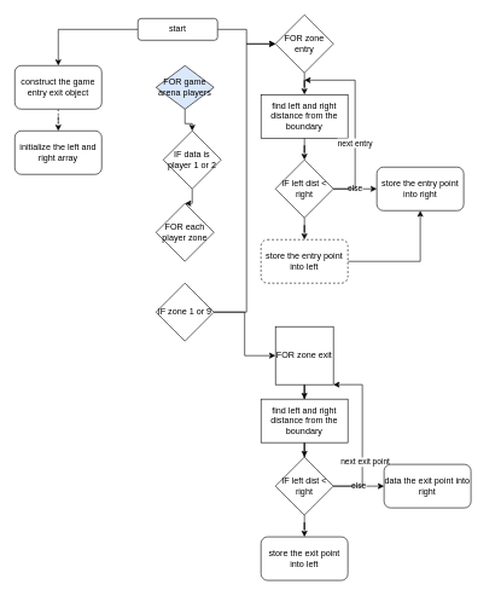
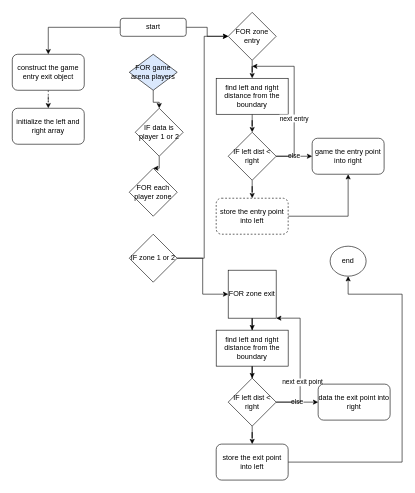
  <mxCell id="0" />
  <mxCell id="1" parent="0" />
  <mxCell id="2" value="" style="edgeStyle=orthogonalEdgeStyle;rounded=0;orthogonalLoop=1;jettySize=auto;html=1;" edge="1" parent="1" source="4" target="6"><mxGeometry relative="1" as="geometry" /></mxCell>
  <mxCell id="3" value="" style="edgeStyle=orthogonalEdgeStyle;rounded=0;orthogonalLoop=1;jettySize=auto;html=1;" edge="1" parent="1" source="4" target="17"><mxGeometry relative="1" as="geometry" /></mxCell>
- <mxCell id="4" value="start" style="rounded=1;whiteSpace=wrap;html=1;" vertex="1" parent="1"><mxGeometry x="190" y="25" width="110" height="30" as="geometry" /></mxCell>
+ <mxCell id="4" value="start" style="rounded=1;whiteSpace=wrap;html=1;" vertex="1" parent="1"><mxGeometry x="200" y="30" width="110" height="30" as="geometry" /></mxCell>
  <mxCell id="5" value="" style="edgeStyle=orthogonalEdgeStyle;rounded=0;orthogonalLoop=1;jettySize=auto;html=1;dashed=1;" edge="1" parent="1" source="6" target="7"><mxGeometry relative="1" as="geometry" /></mxCell>
  <mxCell id="6" value="construct the game entry exit object" style="whiteSpace=wrap;html=1;rounded=1;" vertex="1" parent="1"><mxGeometry x="20" y="90" width="120" height="60" as="geometry" /></mxCell>
  <mxCell id="7" value="initialize the left and right array" style="whiteSpace=wrap;html=1;rounded=1;" vertex="1" parent="1"><mxGeometry x="20" y="180" width="120" height="60" as="geometry" /></mxCell>
  <mxCell id="8" value="" style="edgeStyle=orthogonalEdgeStyle;rounded=0;orthogonalLoop=1;jettySize=auto;html=1;" edge="1" parent="1" source="9" target="11"><mxGeometry relative="1" as="geometry" /></mxCell>
  <mxCell id="9" value="FOR game arena players" style="rhombus;whiteSpace=wrap;html=1;fillColor=#dae8fc;" vertex="1" parent="1"><mxGeometry x="215" y="90" width="80" height="60" as="geometry" /></mxCell>
  <mxCell id="10" value="" style="edgeStyle=orthogonalEdgeStyle;rounded=0;orthogonalLoop=1;jettySize=auto;html=1;" edge="1" parent="1" source="11" target="12"><mxGeometry relative="1" as="geometry" /></mxCell>
  <mxCell id="11" value="IF data is player 1 or 2" style="rhombus;whiteSpace=wrap;html=1;" vertex="1" parent="1"><mxGeometry x="225" y="180" width="80" height="80" as="geometry" /></mxCell>
  <mxCell id="12" value="FOR each player zone" style="rhombus;whiteSpace=wrap;html=1;" vertex="1" parent="1"><mxGeometry x="215" y="280" width="80" height="80" as="geometry" /></mxCell>
  <mxCell id="13" value="" style="edgeStyle=orthogonalEdgeStyle;rounded=0;orthogonalLoop=1;jettySize=auto;html=1;" edge="1" parent="1" source="15"><mxGeometry relative="1" as="geometry"><mxPoint x="380" y="60" as="targetPoint" /><Array as="points"><mxPoint x="340" y="430" /><mxPoint x="340" y="60" /></Array></mxGeometry></mxCell>
  <mxCell id="14" value="" style="edgeStyle=orthogonalEdgeStyle;rounded=0;orthogonalLoop=1;jettySize=auto;html=1;" edge="1" parent="1" source="15" target="29"><mxGeometry relative="1" as="geometry" /></mxCell>
- <mxCell id="15" value="IF zone 1 or 9" style="rhombus;whiteSpace=wrap;html=1;" vertex="1" parent="1"><mxGeometry x="215" y="390" width="80" height="80" as="geometry" /></mxCell>
+ <mxCell id="15" value="IF zone 1 or 2" style="rhombus;whiteSpace=wrap;html=1;" vertex="1" parent="1"><mxGeometry x="215" y="390" width="80" height="80" as="geometry" /></mxCell>
  <mxCell id="16" value="" style="edgeStyle=orthogonalEdgeStyle;rounded=0;orthogonalLoop=1;jettySize=auto;html=1;" edge="1" parent="1" source="17" target="19"><mxGeometry relative="1" as="geometry" /></mxCell>
  <mxCell id="17" value="FOR zone entry" style="rhombus;whiteSpace=wrap;html=1;" vertex="1" parent="1"><mxGeometry x="380" width="80" height="80" as="geometry" y="20" /></mxCell>
  <mxCell id="18" value="" style="edgeStyle=orthogonalEdgeStyle;rounded=0;orthogonalLoop=1;jettySize=auto;html=1;" edge="1" parent="1" source="19" target="24"><mxGeometry relative="1" as="geometry" /></mxCell>
  <mxCell id="19" value="find left and right distance from the boundary" style="whiteSpace=wrap;html=1;" vertex="1" parent="1"><mxGeometry x="360" y="130" width="120" height="60" as="geometry" /></mxCell>
  <mxCell id="20" value="" style="edgeStyle=orthogonalEdgeStyle;rounded=0;orthogonalLoop=1;jettySize=auto;html=1;" edge="1" parent="1" source="24" target="26"><mxGeometry relative="1" as="geometry" /></mxCell>
  <mxCell id="21" value="else" style="edgeStyle=orthogonalEdgeStyle;rounded=0;orthogonalLoop=1;jettySize=auto;html=1;" edge="1" parent="1" source="24" target="27"><mxGeometry relative="1" as="geometry" /></mxCell>
  <mxCell id="22" style="edgeStyle=orthogonalEdgeStyle;rounded=0;orthogonalLoop=1;jettySize=auto;html=1;" edge="1" parent="1" source="24"><mxGeometry relative="1" as="geometry"><mxPoint x="420" y="110" as="targetPoint" /><Array as="points"><mxPoint x="490" y="260" /><mxPoint x="490" y="110" /></Array></mxGeometry></mxCell>
  <mxCell id="23" value="next entry" style="edgeLabel;html=1;align=center;verticalAlign=middle;resizable=0;points=[];" vertex="1" connectable="0" parent="22"><mxGeometry x="-0.25" y="1" relative="1" as="geometry"><mxPoint as="offset" /></mxGeometry></mxCell>
  <mxCell id="24" value="IF left dist &amp;lt; right" style="rhombus;whiteSpace=wrap;html=1;" vertex="1" parent="1"><mxGeometry x="380" y="220" width="80" height="80" as="geometry" /></mxCell>
  <mxCell id="25" style="edgeStyle=orthogonalEdgeStyle;rounded=0;orthogonalLoop=1;jettySize=auto;html=1;" edge="1" parent="1" source="26" target="27"><mxGeometry relative="1" as="geometry" /></mxCell>
  <mxCell id="26" value="store the entry point into left" style="rounded=1;whiteSpace=wrap;html=1;dashed=1;" vertex="1" parent="1"><mxGeometry x="360" y="330" width="120" height="60" as="geometry" /></mxCell>
- <mxCell id="27" value="store the entry point into right" style="rounded=1;whiteSpace=wrap;html=1;" vertex="1" parent="1"><mxGeometry x="520" y="230" width="120" height="60" as="geometry" /></mxCell>
+ <mxCell id="27" value="game the entry point into right" style="rounded=1;whiteSpace=wrap;html=1;" vertex="1" parent="1"><mxGeometry x="520" y="230" width="120" height="60" as="geometry" /></mxCell>
  <mxCell id="28" value="" style="edgeStyle=orthogonalEdgeStyle;rounded=0;orthogonalLoop=1;jettySize=auto;html=1;" edge="1" parent="1" source="29" target="31"><mxGeometry relative="1" as="geometry" /></mxCell>
  <mxCell id="29" value="FOR zone exit" style="whiteSpace=wrap;html=1;rounded=0;" vertex="1" parent="1"><mxGeometry x="380" y="450" width="80" height="80" as="geometry" /></mxCell>
  <mxCell id="30" value="" style="edgeStyle=orthogonalEdgeStyle;rounded=0;orthogonalLoop=1;jettySize=auto;html=1;" edge="1" parent="1" source="31" target="36"><mxGeometry relative="1" as="geometry" /></mxCell>
  <mxCell id="31" value="find left and right distance from the boundary" style="whiteSpace=wrap;html=1;" vertex="1" parent="1"><mxGeometry x="360" y="550" width="120" height="60" as="geometry" /></mxCell>
  <mxCell id="32" value="" style="edgeStyle=orthogonalEdgeStyle;rounded=0;orthogonalLoop=1;jettySize=auto;html=1;" edge="1" parent="1" source="36" target="38"><mxGeometry relative="1" as="geometry" /></mxCell>
  <mxCell id="33" value="else" style="edgeStyle=orthogonalEdgeStyle;rounded=0;orthogonalLoop=1;jettySize=auto;html=1;" edge="1" parent="1" source="36" target="39"><mxGeometry relative="1" as="geometry" /></mxCell>
  <mxCell id="34" style="edgeStyle=orthogonalEdgeStyle;rounded=0;orthogonalLoop=1;jettySize=auto;html=1;" edge="1" parent="1" source="36" target="29"><mxGeometry relative="1" as="geometry"><Array as="points"><mxPoint x="500" y="670" /><mxPoint x="500" y="530" /></Array></mxGeometry></mxCell>
  <mxCell id="35" value="next exit point" style="edgeLabel;html=1;align=center;verticalAlign=middle;resizable=0;points=[];" vertex="1" connectable="0" parent="34"><mxGeometry x="-0.329" y="-3" relative="1" as="geometry"><mxPoint as="offset" /></mxGeometry></mxCell>
  <mxCell id="36" value="IF left dist &amp;lt; right" style="rhombus;whiteSpace=wrap;html=1;" vertex="1" parent="1"><mxGeometry x="380" y="630" width="80" height="80" as="geometry" /></mxCell>
+ <mxCell id="37" style="edgeStyle=orthogonalEdgeStyle;rounded=0;orthogonalLoop=1;jettySize=auto;html=1;entryX=0.5;entryY=1;entryDx=0;entryDy=0;" edge="1" parent="1" source="38" target="40"><mxGeometry relative="1" as="geometry"><Array as="points"><mxPoint x="670" y="770" /><mxPoint x="670" y="490" /><mxPoint x="580" y="490" /></Array></mxGeometry></mxCell>
  <mxCell id="38" value="store the exit point into left" style="rounded=1;whiteSpace=wrap;html=1;" vertex="1" parent="1"><mxGeometry x="360" y="740" width="120" height="60" as="geometry" /></mxCell>
  <mxCell id="39" value="data the exit point into right" style="rounded=1;whiteSpace=wrap;html=1;" vertex="1" parent="1"><mxGeometry x="530" y="640" width="120" height="60" as="geometry" /></mxCell>
+ <mxCell id="40" value="end" style="ellipse;whiteSpace=wrap;html=1;" vertex="1" parent="1"><mxGeometry x="550" y="410" width="60" height="50" as="geometry" /></mxCell>
